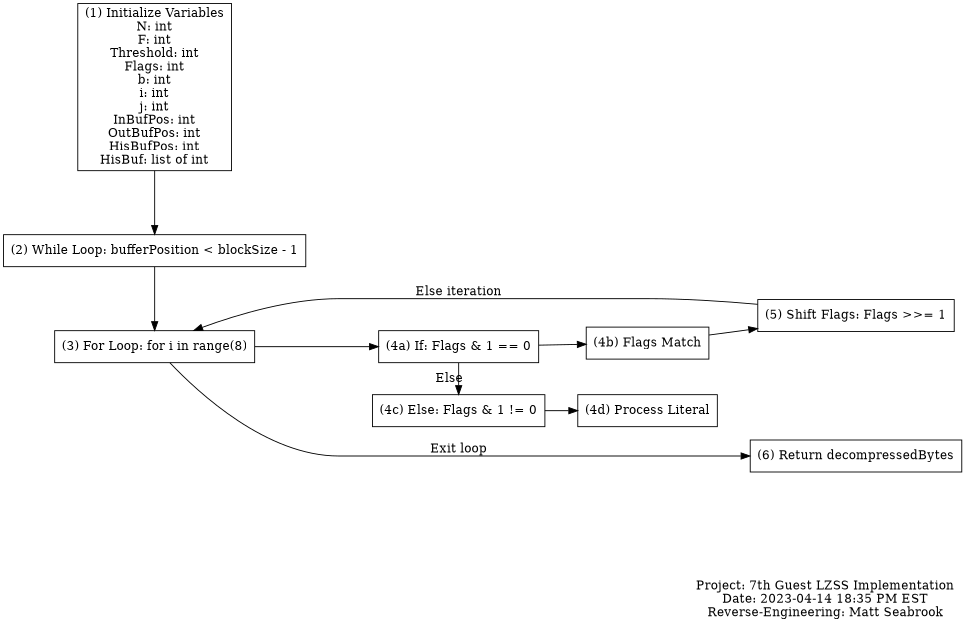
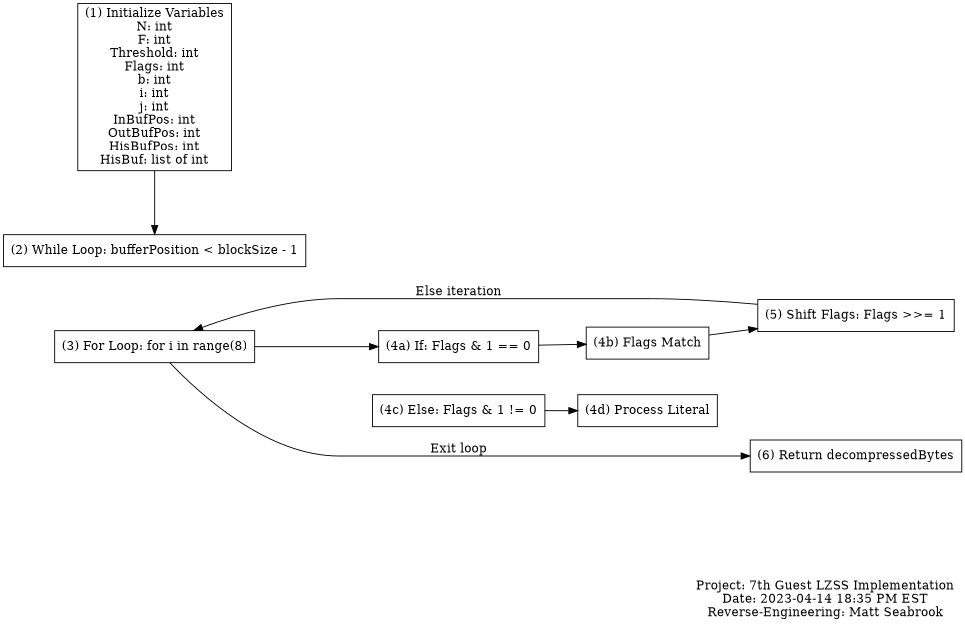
  digraph {
    bgcolor=white
    fontsize=14
    label="\n\nProject: 7th Guest LZSS Implementation\nDate: 2023-04-14 18:35 PM EST\nReverse-Engineering: Matt Seabrook"
    labeljust=r
    labelloc=b
    rankdir=LR
    node [shape=rect]
    n1 [label="(1) Initialize Variables\nN: int\nF: int\nThreshold: int\nFlags: int\nb: int\ni: int\nj: int\nInBufPos: int\nOutBufPos: int\nHisBufPos: int\nHisBuf: list of int"]
    n2 [label="(2) While Loop: bufferPosition < blockSize - 1"]
    n3 [label="(3) For Loop: for i in range(8)"]
    n4 [label="(4a) If: Flags & 1 == 0"]
    n5 [label="(4c) Else: Flags & 1 != 0"]
    n6 [label="(4b) Flags Match"]
    n7 [label="(4d) Process Literal"]
    n8 [label="(5) Shift Flags: Flags >>= 1"]
    n9 [label="(6) Return decompressedBytes"]
    subgraph sub_1 {
      rank=same
      n1
      n2
      n3
    }
    subgraph sub_2 {
      rank=same
      n4
      n5
    }
    subgraph sub_3 {
      rank=same
      n6
      n7
    }
    subgraph sub_4 {
      rank=same
      n8
      n9
    }
    n1 -> n2 [minlen=2]
-   n2 -> n3 [minlen=2]
    n3 -> n4 [minlen=2]
    n3 -> n9 [label="Exit loop" minlen=4]
-   n4 -> n5 [label=Else]
    n4 -> n6
    n5 -> n7
    n6 -> n8
    n8 -> n3 [label="Else iteration" minlen=2]
  }
